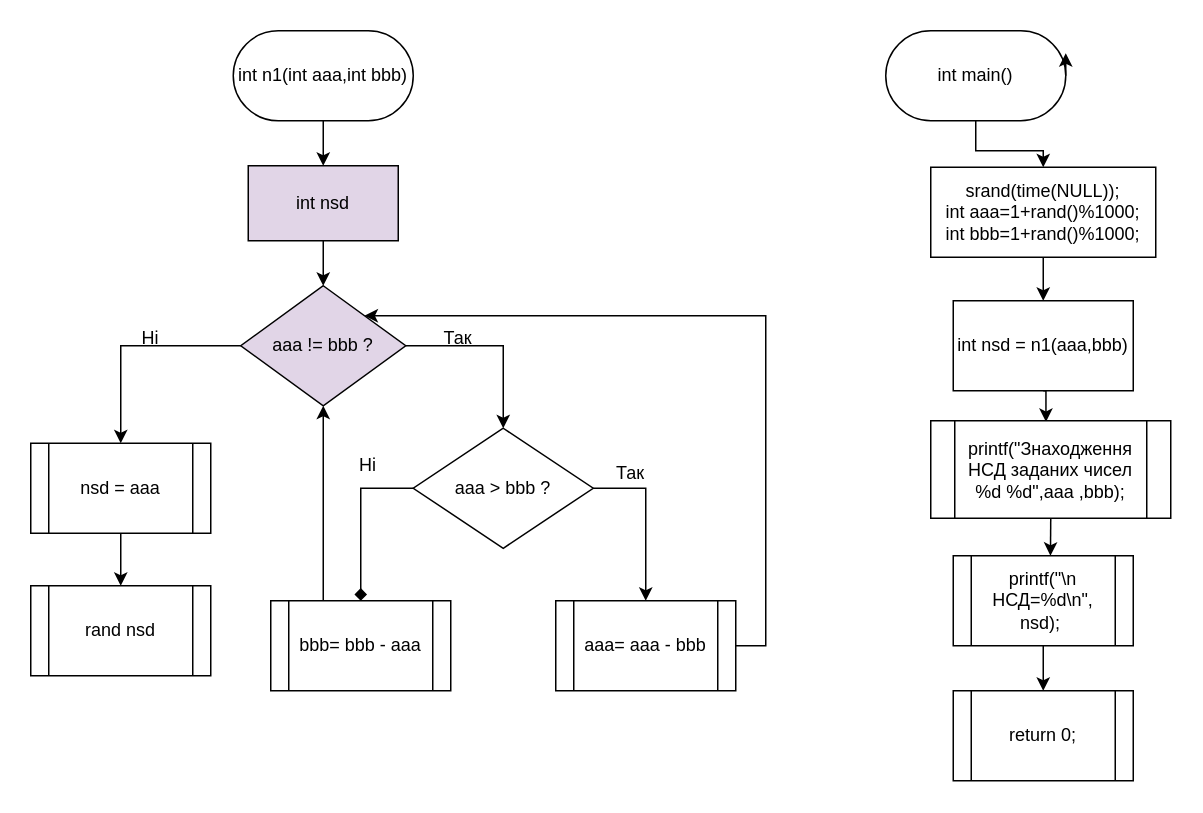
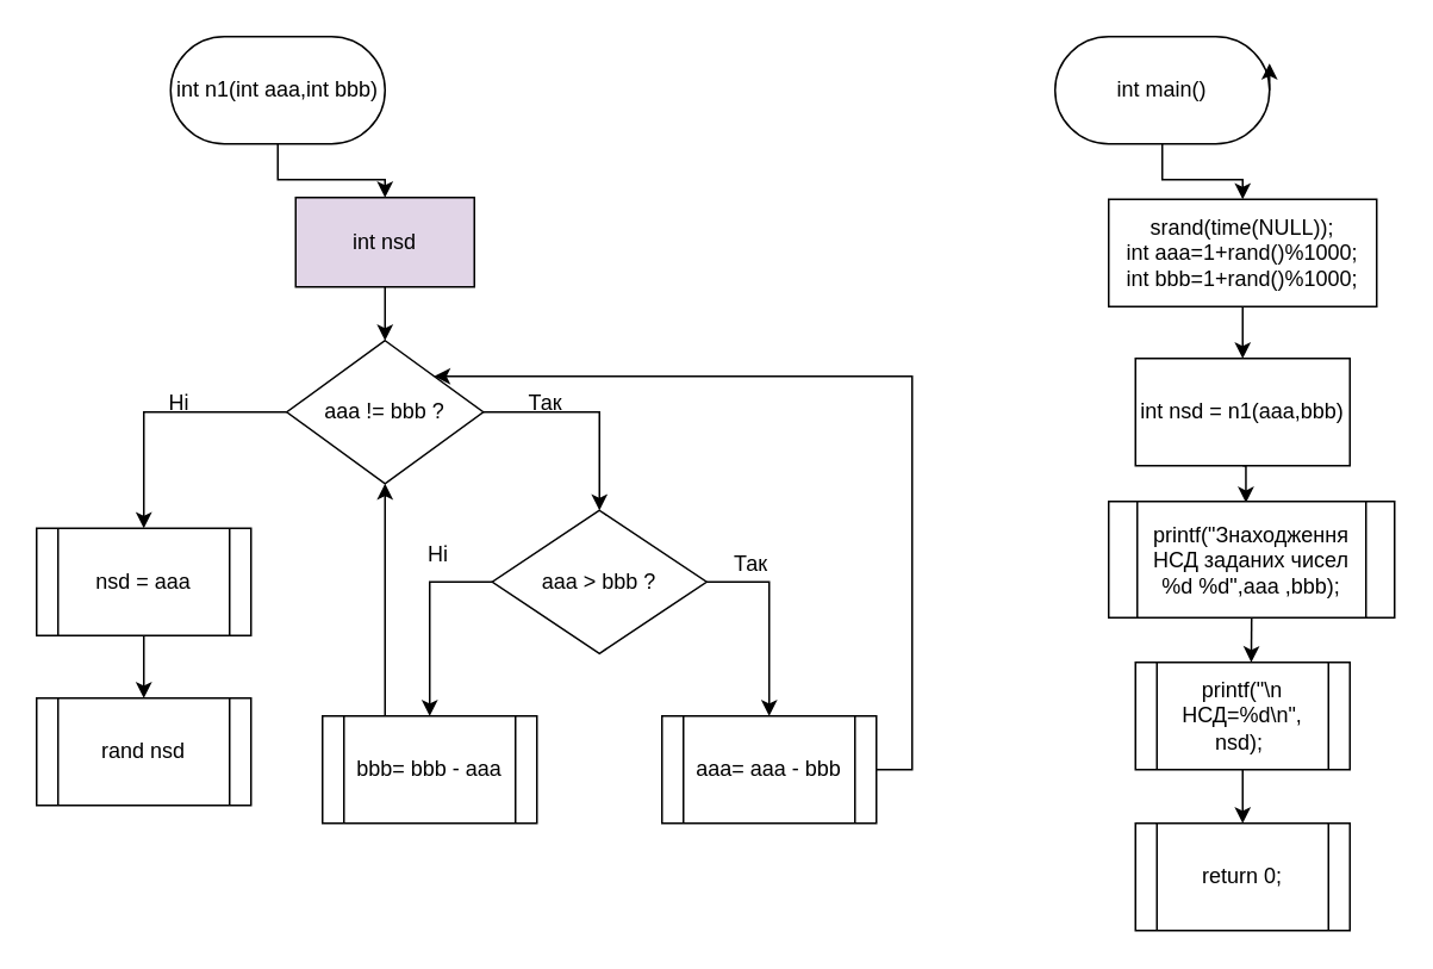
  <mxCell id="0" />
  <mxCell id="1" parent="0" />
  <mxCell id="2" style="edgeStyle=orthogonalEdgeStyle;rounded=0;orthogonalLoop=1;jettySize=auto;html=1;exitX=0.5;exitY=1;exitDx=0;exitDy=0;entryX=0.5;entryY=0;entryDx=0;entryDy=0;" edge="1" parent="1" source="3" target="5"><mxGeometry relative="1" as="geometry" /></mxCell>
- <mxCell id="3" value="int n1(int aaa,int bbb)" style="rounded=1;whiteSpace=wrap;html=1;arcSize=50;" vertex="1" parent="1"><mxGeometry x="155" y="20" width="120" height="60" as="geometry" /></mxCell>
+ <mxCell id="3" value="int n1(int aaa,int bbb)" style="rounded=1;whiteSpace=wrap;html=1;arcSize=50;" vertex="1" parent="1"><mxGeometry x="95" y="20" width="120" height="60" as="geometry" /></mxCell>
  <mxCell id="4" style="edgeStyle=orthogonalEdgeStyle;rounded=0;orthogonalLoop=1;jettySize=auto;html=1;exitX=0.5;exitY=1;exitDx=0;exitDy=0;entryX=0.5;entryY=0;entryDx=0;entryDy=0;" edge="1" parent="1" source="5" target="8"><mxGeometry relative="1" as="geometry" /></mxCell>
  <mxCell id="5" value="int nsd" style="rounded=0;whiteSpace=wrap;html=1;fillColor=#e1d5e7;" vertex="1" parent="1"><mxGeometry x="165" y="110" width="100" height="50" as="geometry" /></mxCell>
  <mxCell id="6" style="edgeStyle=orthogonalEdgeStyle;rounded=0;orthogonalLoop=1;jettySize=auto;html=1;entryX=0.5;entryY=0;entryDx=0;entryDy=0;" edge="1" parent="1" source="8" target="13"><mxGeometry relative="1" as="geometry" /></mxCell>
  <mxCell id="7" style="edgeStyle=orthogonalEdgeStyle;rounded=0;orthogonalLoop=1;jettySize=auto;html=1;entryX=0.5;entryY=0;entryDx=0;entryDy=0;" edge="1" parent="1" source="8" target="11"><mxGeometry relative="1" as="geometry" /></mxCell>
- <mxCell id="8" value="aaa != bbb ?" style="rhombus;whiteSpace=wrap;html=1;fillColor=#e1d5e7;" vertex="1" parent="1"><mxGeometry x="160" y="190" width="110" height="80" as="geometry" /></mxCell>
+ <mxCell id="8" value="aaa != bbb ?" style="rhombus;whiteSpace=wrap;html=1;" vertex="1" parent="1"><mxGeometry x="160" y="190" width="110" height="80" as="geometry" /></mxCell>
  <mxCell id="9" style="edgeStyle=orthogonalEdgeStyle;rounded=0;orthogonalLoop=1;jettySize=auto;html=1;exitX=1;exitY=0.5;exitDx=0;exitDy=0;entryX=0.5;entryY=0;entryDx=0;entryDy=0;" edge="1" parent="1" source="11" target="18"><mxGeometry relative="1" as="geometry" /></mxCell>
- <mxCell id="10" style="edgeStyle=orthogonalEdgeStyle;rounded=0;orthogonalLoop=1;jettySize=auto;html=1;exitX=0;exitY=0.5;exitDx=0;exitDy=0;entryX=0.5;entryY=0;entryDx=0;entryDy=0;endArrow=diamond;" edge="1" parent="1" source="11" target="16"><mxGeometry relative="1" as="geometry" /></mxCell>
+ <mxCell id="10" style="edgeStyle=orthogonalEdgeStyle;rounded=0;orthogonalLoop=1;jettySize=auto;html=1;exitX=0;exitY=0.5;exitDx=0;exitDy=0;entryX=0.5;entryY=0;entryDx=0;entryDy=0;" edge="1" parent="1" source="11" target="16"><mxGeometry relative="1" as="geometry" /></mxCell>
  <mxCell id="11" value="aaa &amp;gt; bbb ?" style="rhombus;whiteSpace=wrap;html=1;" vertex="1" parent="1"><mxGeometry x="275" y="285" width="120" height="80" as="geometry" /></mxCell>
  <mxCell id="12" style="edgeStyle=orthogonalEdgeStyle;rounded=0;orthogonalLoop=1;jettySize=auto;html=1;exitX=0.5;exitY=1;exitDx=0;exitDy=0;entryX=0.5;entryY=0;entryDx=0;entryDy=0;" edge="1" parent="1" source="13" target="14"><mxGeometry relative="1" as="geometry" /></mxCell>
  <mxCell id="13" value="nsd = aaa" style="shape=process;whiteSpace=wrap;html=1;backgroundOutline=1;" vertex="1" parent="1"><mxGeometry x="20" y="295" width="120" height="60" as="geometry" /></mxCell>
  <mxCell id="14" value="rand nsd" style="shape=process;whiteSpace=wrap;html=1;backgroundOutline=1;" vertex="1" parent="1"><mxGeometry x="20" y="390" width="120" height="60" as="geometry" /></mxCell>
  <mxCell id="15" style="edgeStyle=orthogonalEdgeStyle;rounded=0;orthogonalLoop=1;jettySize=auto;html=1;exitX=0.25;exitY=0;exitDx=0;exitDy=0;entryX=0.5;entryY=1;entryDx=0;entryDy=0;" edge="1" parent="1" source="16" target="8"><mxGeometry relative="1" as="geometry"><Array as="points"><mxPoint x="215" y="400" /></Array></mxGeometry></mxCell>
  <mxCell id="16" value="bbb= bbb - aaa" style="shape=process;whiteSpace=wrap;html=1;backgroundOutline=1;" vertex="1" parent="1"><mxGeometry x="180" y="400" width="120" height="60" as="geometry" /></mxCell>
  <mxCell id="17" style="edgeStyle=orthogonalEdgeStyle;rounded=0;orthogonalLoop=1;jettySize=auto;html=1;exitX=1;exitY=0.5;exitDx=0;exitDy=0;entryX=1;entryY=0;entryDx=0;entryDy=0;" edge="1" parent="1" source="18" target="8"><mxGeometry relative="1" as="geometry"><Array as="points"><mxPoint x="510" y="430" /><mxPoint x="510" y="210" /></Array></mxGeometry></mxCell>
  <mxCell id="18" value="aaa= aaa - bbb" style="shape=process;whiteSpace=wrap;html=1;backgroundOutline=1;" vertex="1" parent="1"><mxGeometry x="370" y="400" width="120" height="60" as="geometry" /></mxCell>
  <mxCell id="19" value="Ні" style="text;html=1;strokeColor=none;fillColor=none;align=center;verticalAlign=middle;whiteSpace=wrap;rounded=0;" vertex="1" parent="1"><mxGeometry x="70" y="210" width="60" height="30" as="geometry" /></mxCell>
  <mxCell id="20" value="Так" style="text;html=1;strokeColor=none;fillColor=none;align=center;verticalAlign=middle;whiteSpace=wrap;rounded=0;" vertex="1" parent="1"><mxGeometry x="275" y="210" width="60" height="30" as="geometry" /></mxCell>
  <mxCell id="21" value="Ні" style="text;html=1;strokeColor=none;fillColor=none;align=center;verticalAlign=middle;whiteSpace=wrap;rounded=0;" vertex="1" parent="1"><mxGeometry x="215" y="295" width="60" height="30" as="geometry" /></mxCell>
  <mxCell id="22" value="Так" style="text;html=1;strokeColor=none;fillColor=none;align=center;verticalAlign=middle;whiteSpace=wrap;rounded=0;" vertex="1" parent="1"><mxGeometry x="390" y="300" width="60" height="30" as="geometry" /></mxCell>
  <mxCell id="23" style="edgeStyle=orthogonalEdgeStyle;rounded=0;orthogonalLoop=1;jettySize=auto;html=1;exitX=0.5;exitY=1;exitDx=0;exitDy=0;entryX=0.5;entryY=0;entryDx=0;entryDy=0;" edge="1" parent="1" source="24" target="26"><mxGeometry relative="1" as="geometry" /></mxCell>
  <mxCell id="24" value="int main()" style="rounded=1;whiteSpace=wrap;html=1;arcSize=50;" vertex="1" parent="1"><mxGeometry x="590" y="20" width="120" height="60" as="geometry" /></mxCell>
  <mxCell id="25" style="edgeStyle=orthogonalEdgeStyle;rounded=0;orthogonalLoop=1;jettySize=auto;html=1;exitX=0.5;exitY=1;exitDx=0;exitDy=0;entryX=0.5;entryY=0;entryDx=0;entryDy=0;" edge="1" parent="1" source="26" target="28"><mxGeometry relative="1" as="geometry" /></mxCell>
  <mxCell id="26" value="srand(time(NULL));&lt;br&gt;int aaa=1+rand()%1000;&lt;br&gt;int bbb=1+rand()%1000;" style="rounded=0;whiteSpace=wrap;html=1;" vertex="1" parent="1"><mxGeometry x="620" y="111" width="150" height="60" as="geometry" /></mxCell>
  <mxCell id="27" style="edgeStyle=orthogonalEdgeStyle;rounded=0;orthogonalLoop=1;jettySize=auto;html=1;exitX=0.5;exitY=1;exitDx=0;exitDy=0;entryX=0.48;entryY=0.012;entryDx=0;entryDy=0;entryPerimeter=0;" edge="1" parent="1" source="28" target="31"><mxGeometry relative="1" as="geometry" /></mxCell>
  <mxCell id="28" value="int nsd = n1(aaa,bbb)" style="rounded=0;whiteSpace=wrap;html=1;" vertex="1" parent="1"><mxGeometry x="635" y="200" width="120" height="60" as="geometry" /></mxCell>
  <mxCell id="29" style="edgeStyle=orthogonalEdgeStyle;rounded=0;orthogonalLoop=1;jettySize=auto;html=1;exitX=1;exitY=0.5;exitDx=0;exitDy=0;entryX=1;entryY=0.25;entryDx=0;entryDy=0;" edge="1" parent="1" source="24" target="24"><mxGeometry relative="1" as="geometry" /></mxCell>
  <mxCell id="30" style="edgeStyle=orthogonalEdgeStyle;rounded=0;orthogonalLoop=1;jettySize=auto;html=1;exitX=0.5;exitY=1;exitDx=0;exitDy=0;entryX=0.54;entryY=0;entryDx=0;entryDy=0;entryPerimeter=0;" edge="1" parent="1" source="31" target="33"><mxGeometry relative="1" as="geometry" /></mxCell>
  <mxCell id="31" value="printf(&quot;Знаходження НСД заданих чисел %d %d&quot;,aaa ,bbb);" style="shape=process;whiteSpace=wrap;html=1;backgroundOutline=1;" vertex="1" parent="1"><mxGeometry x="620" y="280" width="160" height="65" as="geometry" /></mxCell>
  <mxCell id="32" style="edgeStyle=orthogonalEdgeStyle;rounded=0;orthogonalLoop=1;jettySize=auto;html=1;exitX=0.5;exitY=1;exitDx=0;exitDy=0;entryX=0.5;entryY=0;entryDx=0;entryDy=0;" edge="1" parent="1" source="33" target="35"><mxGeometry relative="1" as="geometry" /></mxCell>
  <mxCell id="33" value="printf(&quot;\n НСД=%d\n&quot;, nsd);&amp;nbsp;" style="shape=process;whiteSpace=wrap;html=1;backgroundOutline=1;" vertex="1" parent="1"><mxGeometry x="635" y="370" width="120" height="60" as="geometry" /></mxCell>
  <mxCell id="34" style="edgeStyle=orthogonalEdgeStyle;rounded=0;orthogonalLoop=1;jettySize=auto;html=1;exitX=0.5;exitY=1;exitDx=0;exitDy=0;" edge="1" parent="1" source="35"><mxGeometry relative="1" as="geometry"><mxPoint x="695" y="520" as="targetPoint" /></mxGeometry></mxCell>
  <mxCell id="35" value="return 0;" style="shape=process;whiteSpace=wrap;html=1;backgroundOutline=1;" vertex="1" parent="1"><mxGeometry x="635" y="460" width="120" height="60" as="geometry" /></mxCell>
